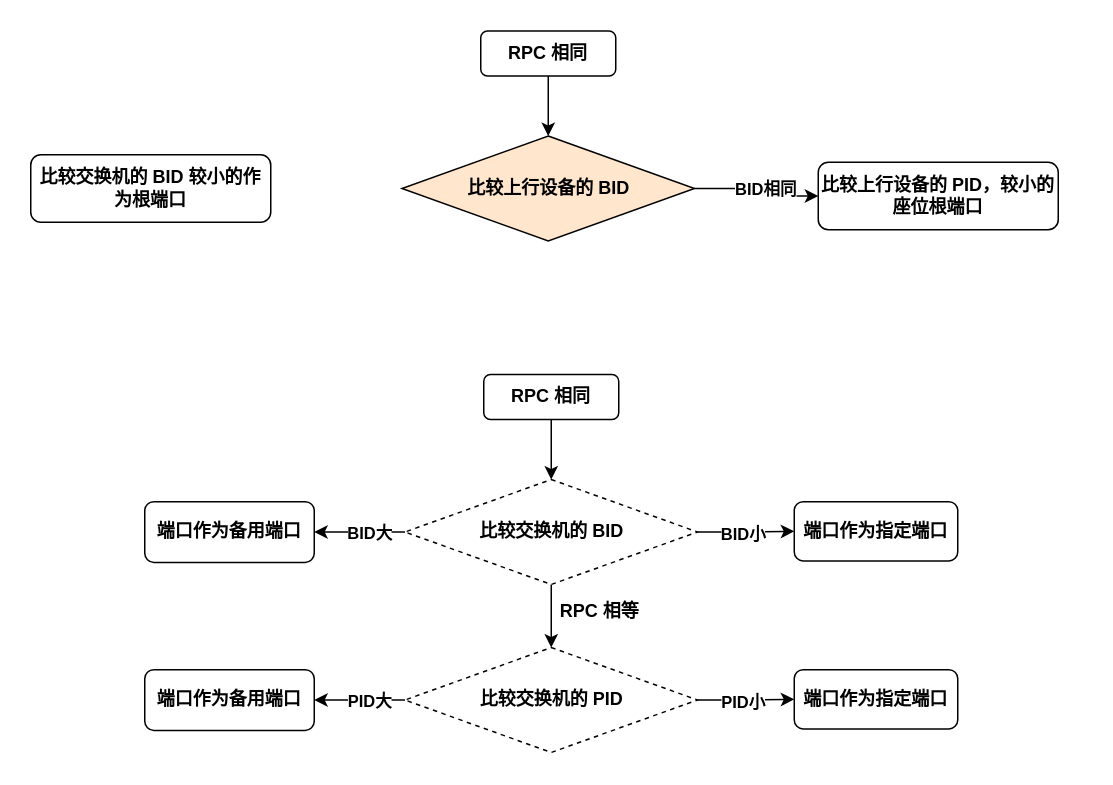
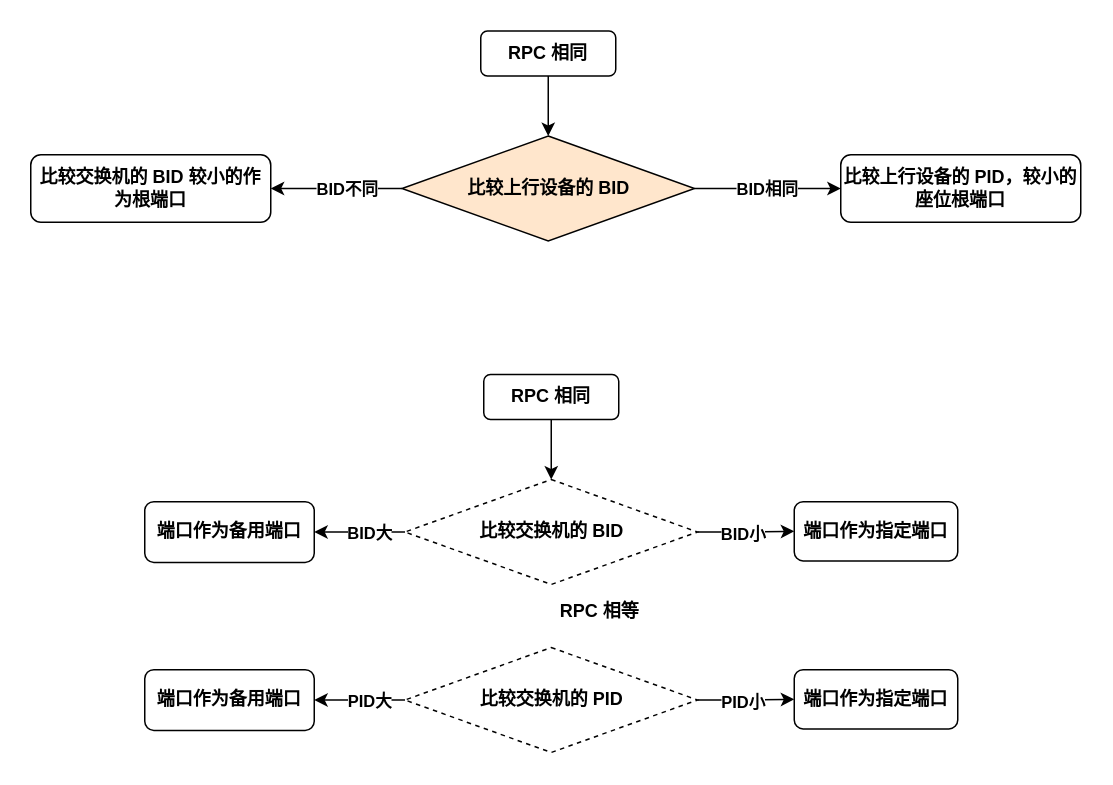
  <mxCell id="0" />
  <mxCell id="1" parent="0" />
  <mxCell id="2" style="edgeStyle=orthogonalEdgeStyle;rounded=0;orthogonalLoop=1;jettySize=auto;html=1;entryX=0.5;entryY=0;entryDx=0;entryDy=0;" edge="1" parent="1" source="3" target="8"><mxGeometry relative="1" as="geometry" /></mxCell>
  <mxCell id="3" value="&lt;b&gt;RPC 相同&lt;/b&gt;" style="rounded=1;whiteSpace=wrap;html=1;" vertex="1" parent="1"><mxGeometry x="320" y="20" width="90" height="30" as="geometry" /></mxCell>
  <mxCell id="4" style="edgeStyle=orthogonalEdgeStyle;rounded=0;orthogonalLoop=1;jettySize=auto;html=1;entryX=0;entryY=0.5;entryDx=0;entryDy=0;" edge="1" parent="1" source="8" target="9"><mxGeometry relative="1" as="geometry" /></mxCell>
  <mxCell id="5" value="&lt;b&gt;BID相同&lt;/b&gt;" style="edgeLabel;html=1;align=center;verticalAlign=middle;resizable=0;points=[];" vertex="1" connectable="0" parent="4"><mxGeometry x="-0.776" y="-2" relative="1" as="geometry"><mxPoint x="37" y="-2" as="offset" /></mxGeometry></mxCell>
+ <mxCell id="6" style="edgeStyle=orthogonalEdgeStyle;rounded=0;orthogonalLoop=1;jettySize=auto;html=1;entryX=1;entryY=0.5;entryDx=0;entryDy=0;" edge="1" parent="1" source="8" target="10"><mxGeometry relative="1" as="geometry" /></mxCell>
+ <mxCell id="7" value="&lt;b&gt;BID不同&lt;/b&gt;" style="edgeLabel;html=1;align=center;verticalAlign=middle;resizable=0;points=[];" vertex="1" connectable="0" parent="6"><mxGeometry x="0.259" y="-1" relative="1" as="geometry"><mxPoint x="18" y="1" as="offset" /></mxGeometry></mxCell>
  <mxCell id="8" value="&lt;b&gt;比较上行设备的 BID&lt;/b&gt;" style="rhombus;whiteSpace=wrap;html=1;fillColor=#ffe6cc;" vertex="1" parent="1"><mxGeometry x="267.5" y="90" width="195" height="70" as="geometry" /></mxCell>
- <mxCell id="9" value="&lt;b&gt;比较上行设备的 PID，较小的座位根端口&lt;/b&gt;" style="rounded=1;whiteSpace=wrap;html=1;" vertex="1" parent="1"><mxGeometry x="545" y="107.5" width="160" height="45" as="geometry" /></mxCell>
+ <mxCell id="9" value="&lt;b&gt;比较上行设备的 PID，较小的座位根端口&lt;/b&gt;" style="rounded=1;whiteSpace=wrap;html=1;" vertex="1" parent="1"><mxGeometry x="560" y="102.5" width="160" height="45" as="geometry" /></mxCell>
  <mxCell id="10" value="&lt;b&gt;比较交换机的 BID 较小的作为根端口&lt;/b&gt;" style="rounded=1;whiteSpace=wrap;html=1;" vertex="1" parent="1"><mxGeometry x="20" y="102.5" width="160" height="45" as="geometry" /></mxCell>
  <mxCell id="11" style="edgeStyle=orthogonalEdgeStyle;rounded=0;orthogonalLoop=1;jettySize=auto;html=1;entryX=0.5;entryY=0;entryDx=0;entryDy=0;" edge="1" parent="1" source="12" target="18"><mxGeometry relative="1" as="geometry" /></mxCell>
  <mxCell id="12" value="&lt;b&gt;RPC 相同&lt;/b&gt;" style="rounded=1;whiteSpace=wrap;html=1;" vertex="1" parent="1"><mxGeometry x="322" y="249" width="90" height="30" as="geometry" /></mxCell>
  <mxCell id="13" style="edgeStyle=orthogonalEdgeStyle;rounded=0;orthogonalLoop=1;jettySize=auto;html=1;entryX=0;entryY=0.5;entryDx=0;entryDy=0;" edge="1" parent="1" source="18" target="19"><mxGeometry relative="1" as="geometry" /></mxCell>
  <mxCell id="14" value="&lt;b&gt;BID小&lt;/b&gt;" style="edgeLabel;html=1;align=center;verticalAlign=middle;resizable=0;points=[];" vertex="1" connectable="0" parent="13"><mxGeometry x="-0.776" y="-2" relative="1" as="geometry"><mxPoint x="23" y="-1" as="offset" /></mxGeometry></mxCell>
  <mxCell id="15" style="edgeStyle=orthogonalEdgeStyle;rounded=0;orthogonalLoop=1;jettySize=auto;html=1;entryX=1;entryY=0.5;entryDx=0;entryDy=0;" edge="1" parent="1" source="18" target="20"><mxGeometry relative="1" as="geometry" /></mxCell>
  <mxCell id="16" value="&lt;b&gt;BID大&lt;/b&gt;" style="edgeLabel;html=1;align=center;verticalAlign=middle;resizable=0;points=[];" vertex="1" connectable="0" parent="15"><mxGeometry x="0.259" y="-1" relative="1" as="geometry"><mxPoint x="14" y="1" as="offset" /></mxGeometry></mxCell>
- <mxCell id="17" style="edgeStyle=orthogonalEdgeStyle;rounded=0;orthogonalLoop=1;jettySize=auto;html=1;entryX=0.5;entryY=0;entryDx=0;entryDy=0;" edge="1" parent="1" source="18" target="25"><mxGeometry relative="1" as="geometry" /></mxCell>
  <mxCell id="18" value="&lt;b&gt;比较交换机的 BID&lt;/b&gt;" style="rhombus;whiteSpace=wrap;html=1;dashed=1;" vertex="1" parent="1"><mxGeometry x="269.5" y="319" width="195" height="70" as="geometry" /></mxCell>
  <mxCell id="19" value="&lt;b&gt;端口作为指定端口&lt;/b&gt;" style="rounded=1;whiteSpace=wrap;html=1;" vertex="1" parent="1"><mxGeometry x="529" y="333.75" width="109" height="39.5" as="geometry" /></mxCell>
  <mxCell id="20" value="&lt;b&gt;端口作为备用端口&lt;/b&gt;" style="rounded=1;whiteSpace=wrap;html=1;" vertex="1" parent="1"><mxGeometry x="96" y="333.75" width="113" height="40.5" as="geometry" /></mxCell>
  <mxCell id="21" style="edgeStyle=orthogonalEdgeStyle;rounded=0;orthogonalLoop=1;jettySize=auto;html=1;entryX=0;entryY=0.5;entryDx=0;entryDy=0;" edge="1" parent="1" source="25" target="26"><mxGeometry relative="1" as="geometry" /></mxCell>
  <mxCell id="22" value="&lt;b&gt;PID小&lt;/b&gt;" style="edgeLabel;html=1;align=center;verticalAlign=middle;resizable=0;points=[];" vertex="1" connectable="0" parent="21"><mxGeometry x="-0.776" y="-2" relative="1" as="geometry"><mxPoint x="23" y="-1" as="offset" /></mxGeometry></mxCell>
  <mxCell id="23" style="edgeStyle=orthogonalEdgeStyle;rounded=0;orthogonalLoop=1;jettySize=auto;html=1;entryX=1;entryY=0.5;entryDx=0;entryDy=0;" edge="1" parent="1" source="25" target="27"><mxGeometry relative="1" as="geometry" /></mxCell>
  <mxCell id="24" value="&lt;b&gt;PID大&lt;/b&gt;" style="edgeLabel;html=1;align=center;verticalAlign=middle;resizable=0;points=[];" vertex="1" connectable="0" parent="23"><mxGeometry x="0.259" y="-1" relative="1" as="geometry"><mxPoint x="14" y="1" as="offset" /></mxGeometry></mxCell>
  <mxCell id="25" value="&lt;b&gt;比较交换机的 PID&lt;/b&gt;" style="rhombus;whiteSpace=wrap;html=1;dashed=1;" vertex="1" parent="1"><mxGeometry x="269.5" y="431" width="195" height="70" as="geometry" /></mxCell>
  <mxCell id="26" value="&lt;b&gt;端口作为指定端口&lt;/b&gt;" style="rounded=1;whiteSpace=wrap;html=1;" vertex="1" parent="1"><mxGeometry x="529" y="445.75" width="109" height="39.5" as="geometry" /></mxCell>
  <mxCell id="27" value="&lt;b&gt;端口作为备用端口&lt;/b&gt;" style="rounded=1;whiteSpace=wrap;html=1;" vertex="1" parent="1"><mxGeometry x="96" y="445.75" width="113" height="40.5" as="geometry" /></mxCell>
  <mxCell id="28" value="&lt;b&gt;RPC 相等&lt;/b&gt;" style="text;html=1;align=center;verticalAlign=middle;resizable=0;points=[];autosize=1;strokeColor=none;fillColor=none;" vertex="1" parent="1"><mxGeometry x="366" y="394" width="66" height="26" as="geometry" /></mxCell>
